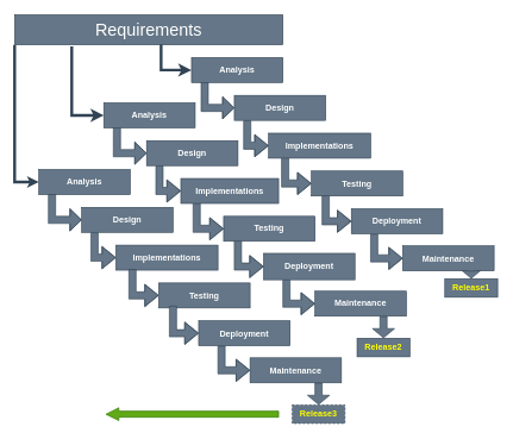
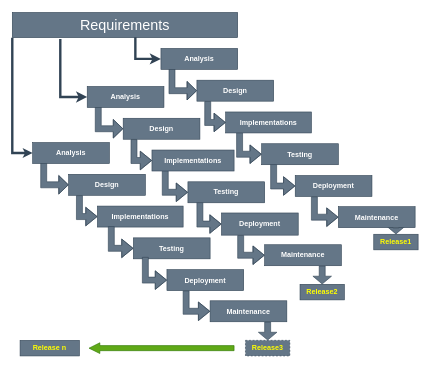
  <mxCell id="0" />
  <mxCell id="1" parent="0" />
  <mxCell id="2" value="" style="edgeStyle=orthogonalEdgeStyle;rounded=0;orthogonalLoop=1;jettySize=auto;html=1;entryX=0;entryY=0.5;entryDx=0;entryDy=0;strokeWidth=4;exitX=0.546;exitY=0.948;exitDx=0;exitDy=0;exitPerimeter=0;fillColor=#647687;strokeColor=#314354;" edge="1" parent="1" source="3" target="5"><mxGeometry relative="1" as="geometry"><mxPoint x="215.5" y="133" as="targetPoint" /></mxGeometry></mxCell>
  <mxCell id="3" value="&lt;font style=&quot;font-size: 24px;&quot;&gt;Requirements&lt;/font&gt;" style="rounded=0;whiteSpace=wrap;html=1;fillColor=#647687;fontColor=#ffffff;strokeColor=#314354;" vertex="1" parent="1"><mxGeometry x="20" y="20" width="376" height="42" as="geometry" /></mxCell>
  <mxCell id="4" style="edgeStyle=orthogonalEdgeStyle;rounded=0;orthogonalLoop=1;jettySize=auto;html=1;exitX=0.144;exitY=0.931;exitDx=0;exitDy=0;entryX=0;entryY=0.5;entryDx=0;entryDy=0;shape=flexArrow;fillColor=#647687;strokeColor=#314354;exitPerimeter=0;endSize=5;" edge="1" parent="1" source="5" target="7"><mxGeometry relative="1" as="geometry" /></mxCell>
  <mxCell id="5" value="&lt;b&gt;Analysis&lt;/b&gt;" style="rounded=0;whiteSpace=wrap;html=1;fillColor=#647687;fontColor=#ffffff;strokeColor=#314354;" vertex="1" parent="1"><mxGeometry x="268" y="80" width="128" height="35" as="geometry" /></mxCell>
  <mxCell id="6" style="edgeStyle=orthogonalEdgeStyle;rounded=0;orthogonalLoop=1;jettySize=auto;html=1;exitX=0.141;exitY=1;exitDx=0;exitDy=0;entryX=0;entryY=0.5;entryDx=0;entryDy=0;exitPerimeter=0;strokeWidth=1;shape=flexArrow;fillColor=#647687;strokeColor=#314354;" edge="1" parent="1" source="7" target="9"><mxGeometry relative="1" as="geometry" /></mxCell>
  <mxCell id="7" value="&lt;b&gt;Design&lt;/b&gt;" style="rounded=0;whiteSpace=wrap;html=1;fillColor=#647687;fontColor=#ffffff;strokeColor=#314354;" vertex="1" parent="1"><mxGeometry x="328" y="133" width="128" height="35" as="geometry" /></mxCell>
  <mxCell id="8" style="edgeStyle=orthogonalEdgeStyle;rounded=0;orthogonalLoop=1;jettySize=auto;html=1;exitX=0.162;exitY=0.966;exitDx=0;exitDy=0;entryX=0;entryY=0.5;entryDx=0;entryDy=0;exitPerimeter=0;shape=flexArrow;fillColor=#647687;strokeColor=#314354;" edge="1" parent="1" source="9" target="11"><mxGeometry relative="1" as="geometry" /></mxCell>
  <mxCell id="9" value="&lt;b&gt;Implementations&lt;/b&gt;" style="rounded=0;whiteSpace=wrap;html=1;fillColor=#647687;fontColor=#ffffff;strokeColor=#314354;" vertex="1" parent="1"><mxGeometry x="376" y="186" width="143" height="35" as="geometry" /></mxCell>
  <mxCell id="10" style="edgeStyle=orthogonalEdgeStyle;rounded=0;orthogonalLoop=1;jettySize=auto;html=1;exitX=0.156;exitY=0.914;exitDx=0;exitDy=0;entryX=0;entryY=0.5;entryDx=0;entryDy=0;exitPerimeter=0;shape=flexArrow;fillColor=#647687;strokeColor=#314354;" edge="1" parent="1" source="11" target="13"><mxGeometry relative="1" as="geometry" /></mxCell>
  <mxCell id="11" value="&lt;b&gt;Testing&lt;/b&gt;" style="rounded=0;whiteSpace=wrap;html=1;fillColor=#647687;fontColor=#ffffff;strokeColor=#314354;" vertex="1" parent="1"><mxGeometry x="436" y="239" width="128" height="35" as="geometry" /></mxCell>
  <mxCell id="12" style="edgeStyle=orthogonalEdgeStyle;rounded=0;orthogonalLoop=1;jettySize=auto;html=1;exitX=0.25;exitY=1;exitDx=0;exitDy=0;entryX=0;entryY=0.5;entryDx=0;entryDy=0;shape=flexArrow;fillColor=#647687;strokeColor=#314354;" edge="1" parent="1" source="13" target="15"><mxGeometry relative="1" as="geometry" /></mxCell>
  <mxCell id="13" value="&lt;b&gt;Deployment&lt;/b&gt;" style="rounded=0;whiteSpace=wrap;html=1;fillColor=#647687;fontColor=#ffffff;strokeColor=#314354;" vertex="1" parent="1"><mxGeometry x="492" y="292" width="128" height="35" as="geometry" /></mxCell>
  <mxCell id="14" style="edgeStyle=orthogonalEdgeStyle;rounded=0;orthogonalLoop=1;jettySize=auto;html=1;exitX=0.75;exitY=1;exitDx=0;exitDy=0;entryX=0.5;entryY=0;entryDx=0;entryDy=0;shape=flexArrow;fillColor=#647687;strokeColor=#314354;endSize=4;" edge="1" parent="1" source="15" target="16"><mxGeometry relative="1" as="geometry" /></mxCell>
  <mxCell id="15" value="&lt;b&gt;Maintenance&lt;/b&gt;" style="rounded=0;whiteSpace=wrap;html=1;fillColor=#647687;fontColor=#ffffff;strokeColor=#314354;" vertex="1" parent="1"><mxGeometry x="564" y="344" width="128" height="35" as="geometry" /></mxCell>
  <mxCell id="16" value="&lt;b&gt;&lt;font style=&quot;color: rgb(255, 255, 0);&quot;&gt;Release1&lt;/font&gt;&lt;/b&gt;" style="rounded=0;whiteSpace=wrap;html=1;fillColor=#647687;fontColor=#ffffff;strokeColor=#314354;" vertex="1" parent="1"><mxGeometry x="623" y="390" width="74" height="26" as="geometry" /></mxCell>
  <mxCell id="17" value="" style="edgeStyle=orthogonalEdgeStyle;rounded=0;orthogonalLoop=1;jettySize=auto;html=1;entryX=0;entryY=0.5;entryDx=0;entryDy=0;strokeWidth=4;fillColor=#647687;strokeColor=#314354;exitX=0.213;exitY=1.052;exitDx=0;exitDy=0;exitPerimeter=0;" edge="1" target="19" parent="1" source="3"><mxGeometry relative="1" as="geometry"><mxPoint x="125" y="62" as="sourcePoint" /><mxPoint x="146.5" y="280" as="targetPoint" /><Array as="points"><mxPoint x="100" y="161" /></Array></mxGeometry></mxCell>
  <mxCell id="18" style="edgeStyle=orthogonalEdgeStyle;rounded=0;orthogonalLoop=1;jettySize=auto;html=1;exitX=0.144;exitY=0.931;exitDx=0;exitDy=0;entryX=0;entryY=0.5;entryDx=0;entryDy=0;shape=flexArrow;fillColor=#647687;strokeColor=#314354;exitPerimeter=0;endSize=5;" edge="1" source="19" target="21" parent="1"><mxGeometry relative="1" as="geometry" /></mxCell>
  <mxCell id="19" value="&lt;b&gt;Analysis&lt;/b&gt;" style="rounded=0;whiteSpace=wrap;html=1;fillColor=#647687;fontColor=#ffffff;strokeColor=#314354;" vertex="1" parent="1"><mxGeometry x="145" y="143.5" width="128" height="35" as="geometry" /></mxCell>
  <mxCell id="20" style="edgeStyle=orthogonalEdgeStyle;rounded=0;orthogonalLoop=1;jettySize=auto;html=1;exitX=0.141;exitY=1;exitDx=0;exitDy=0;entryX=0;entryY=0.5;entryDx=0;entryDy=0;exitPerimeter=0;strokeWidth=1;shape=flexArrow;fillColor=#647687;strokeColor=#314354;" edge="1" source="21" target="23" parent="1"><mxGeometry relative="1" as="geometry" /></mxCell>
  <mxCell id="21" value="&lt;b&gt;Design&lt;/b&gt;" style="rounded=0;whiteSpace=wrap;html=1;fillColor=#647687;fontColor=#ffffff;strokeColor=#314354;" vertex="1" parent="1"><mxGeometry x="205" y="196.5" width="128" height="35" as="geometry" /></mxCell>
  <mxCell id="22" style="edgeStyle=orthogonalEdgeStyle;rounded=0;orthogonalLoop=1;jettySize=auto;html=1;exitX=0.162;exitY=0.966;exitDx=0;exitDy=0;entryX=0;entryY=0.5;entryDx=0;entryDy=0;exitPerimeter=0;shape=flexArrow;fillColor=#647687;strokeColor=#314354;" edge="1" source="23" target="25" parent="1"><mxGeometry relative="1" as="geometry" /></mxCell>
  <mxCell id="23" value="&lt;b&gt;Implementations&lt;/b&gt;" style="rounded=0;whiteSpace=wrap;html=1;fillColor=#647687;fontColor=#ffffff;strokeColor=#314354;" vertex="1" parent="1"><mxGeometry x="253" y="249.5" width="137" height="35" as="geometry" /></mxCell>
  <mxCell id="24" style="edgeStyle=orthogonalEdgeStyle;rounded=0;orthogonalLoop=1;jettySize=auto;html=1;exitX=0.156;exitY=0.914;exitDx=0;exitDy=0;entryX=0;entryY=0.5;entryDx=0;entryDy=0;exitPerimeter=0;shape=flexArrow;fillColor=#647687;strokeColor=#314354;" edge="1" source="25" target="27" parent="1"><mxGeometry relative="1" as="geometry" /></mxCell>
  <mxCell id="25" value="&lt;b&gt;Testing&lt;/b&gt;" style="rounded=0;whiteSpace=wrap;html=1;fillColor=#647687;fontColor=#ffffff;strokeColor=#314354;" vertex="1" parent="1"><mxGeometry x="313" y="302.5" width="128" height="35" as="geometry" /></mxCell>
  <mxCell id="26" style="edgeStyle=orthogonalEdgeStyle;rounded=0;orthogonalLoop=1;jettySize=auto;html=1;exitX=0.25;exitY=1;exitDx=0;exitDy=0;entryX=0;entryY=0.5;entryDx=0;entryDy=0;shape=flexArrow;fillColor=#647687;strokeColor=#314354;" edge="1" source="27" target="29" parent="1"><mxGeometry relative="1" as="geometry" /></mxCell>
  <mxCell id="27" value="&lt;b&gt;Deployment&lt;/b&gt;" style="rounded=0;whiteSpace=wrap;html=1;fillColor=#647687;fontColor=#ffffff;strokeColor=#314354;" vertex="1" parent="1"><mxGeometry x="369" y="354.5" width="128" height="37" as="geometry" /></mxCell>
  <mxCell id="28" style="edgeStyle=orthogonalEdgeStyle;rounded=0;orthogonalLoop=1;jettySize=auto;html=1;exitX=0.75;exitY=1;exitDx=0;exitDy=0;entryX=0.5;entryY=0;entryDx=0;entryDy=0;shape=flexArrow;fillColor=#647687;strokeColor=#314354;endSize=4;" edge="1" source="29" target="30" parent="1"><mxGeometry relative="1" as="geometry" /></mxCell>
  <mxCell id="29" value="&lt;b&gt;Maintenance&lt;/b&gt;" style="rounded=0;whiteSpace=wrap;html=1;fillColor=#647687;fontColor=#ffffff;strokeColor=#314354;" vertex="1" parent="1"><mxGeometry x="441" y="407.5" width="128" height="35" as="geometry" /></mxCell>
  <mxCell id="30" value="&lt;b&gt;&lt;font style=&quot;color: rgb(255, 255, 0);&quot;&gt;Release2&lt;/font&gt;&lt;/b&gt;" style="rounded=0;whiteSpace=wrap;html=1;fillColor=#647687;fontColor=#ffffff;strokeColor=#314354;" vertex="1" parent="1"><mxGeometry x="500" y="473.5" width="74" height="26" as="geometry" /></mxCell>
  <mxCell id="31" value="" style="edgeStyle=orthogonalEdgeStyle;rounded=0;orthogonalLoop=1;jettySize=auto;html=1;entryX=0;entryY=0.5;entryDx=0;entryDy=0;strokeWidth=4;exitX=0;exitY=1;exitDx=0;exitDy=0;fillColor=#647687;strokeColor=#314354;endSize=4;" edge="1" target="44" parent="1" source="3"><mxGeometry relative="1" as="geometry"><mxPoint x="18" y="217" as="sourcePoint" /><mxPoint x="1.5" y="290" as="targetPoint" /><Array as="points"><mxPoint x="20" y="255" /></Array></mxGeometry></mxCell>
  <mxCell id="32" style="edgeStyle=orthogonalEdgeStyle;rounded=0;orthogonalLoop=1;jettySize=auto;html=1;exitX=0.144;exitY=0.931;exitDx=0;exitDy=0;entryX=0;entryY=0.5;entryDx=0;entryDy=0;shape=flexArrow;fillColor=#647687;strokeColor=#314354;exitPerimeter=0;endSize=5;" edge="1" source="44" target="33" parent="1"><mxGeometry relative="1" as="geometry" /></mxCell>
  <mxCell id="33" value="&lt;b&gt;Design&lt;/b&gt;" style="rounded=0;whiteSpace=wrap;html=1;fillColor=#647687;fontColor=#ffffff;strokeColor=#314354;" vertex="1" parent="1"><mxGeometry x="114" y="290" width="128" height="35" as="geometry" /></mxCell>
  <mxCell id="34" style="edgeStyle=orthogonalEdgeStyle;rounded=0;orthogonalLoop=1;jettySize=auto;html=1;exitX=0.141;exitY=1;exitDx=0;exitDy=0;entryX=0;entryY=0.5;entryDx=0;entryDy=0;exitPerimeter=0;strokeWidth=1;shape=flexArrow;fillColor=#647687;strokeColor=#314354;" edge="1" source="33" target="35" parent="1"><mxGeometry relative="1" as="geometry" /></mxCell>
  <mxCell id="35" value="&lt;b&gt;Implementations&lt;/b&gt;" style="rounded=0;whiteSpace=wrap;html=1;fillColor=#647687;fontColor=#ffffff;strokeColor=#314354;" vertex="1" parent="1"><mxGeometry x="162" y="343" width="143" height="35" as="geometry" /></mxCell>
  <mxCell id="36" style="edgeStyle=orthogonalEdgeStyle;rounded=0;orthogonalLoop=1;jettySize=auto;html=1;exitX=0.162;exitY=0.966;exitDx=0;exitDy=0;entryX=0;entryY=0.5;entryDx=0;entryDy=0;exitPerimeter=0;shape=flexArrow;fillColor=#647687;strokeColor=#314354;" edge="1" source="35" target="37" parent="1"><mxGeometry relative="1" as="geometry" /></mxCell>
  <mxCell id="37" value="&lt;b&gt;Testing&lt;/b&gt;" style="rounded=0;whiteSpace=wrap;html=1;fillColor=#647687;fontColor=#ffffff;strokeColor=#314354;" vertex="1" parent="1"><mxGeometry x="222" y="396" width="128" height="35" as="geometry" /></mxCell>
  <mxCell id="38" style="edgeStyle=orthogonalEdgeStyle;rounded=0;orthogonalLoop=1;jettySize=auto;html=1;exitX=0.156;exitY=0.914;exitDx=0;exitDy=0;entryX=0;entryY=0.5;entryDx=0;entryDy=0;exitPerimeter=0;shape=flexArrow;fillColor=#647687;strokeColor=#314354;" edge="1" source="37" target="39" parent="1"><mxGeometry relative="1" as="geometry" /></mxCell>
  <mxCell id="39" value="&lt;b&gt;Deployment&lt;/b&gt;" style="rounded=0;whiteSpace=wrap;html=1;fillColor=#647687;fontColor=#ffffff;strokeColor=#314354;" vertex="1" parent="1"><mxGeometry x="278" y="449" width="128" height="35" as="geometry" /></mxCell>
  <mxCell id="40" style="edgeStyle=orthogonalEdgeStyle;rounded=0;orthogonalLoop=1;jettySize=auto;html=1;exitX=0.25;exitY=1;exitDx=0;exitDy=0;entryX=0;entryY=0.5;entryDx=0;entryDy=0;shape=flexArrow;fillColor=#647687;strokeColor=#314354;" edge="1" source="39" target="41" parent="1"><mxGeometry relative="1" as="geometry" /></mxCell>
  <mxCell id="41" value="&lt;b&gt;Maintenance&lt;/b&gt;" style="rounded=0;whiteSpace=wrap;html=1;fillColor=#647687;fontColor=#ffffff;strokeColor=#314354;" vertex="1" parent="1"><mxGeometry x="350" y="501" width="128" height="35" as="geometry" /></mxCell>
  <mxCell id="42" value="&lt;b&gt;&lt;font style=&quot;color: rgb(255, 255, 0);&quot;&gt;Release3&lt;/font&gt;&lt;/b&gt;" style="rounded=0;whiteSpace=wrap;html=1;fillColor=#647687;fontColor=#ffffff;strokeColor=#314354;dashed=1;" vertex="1" parent="1"><mxGeometry x="409" y="567" width="74" height="26" as="geometry" /></mxCell>
  <mxCell id="43" style="edgeStyle=orthogonalEdgeStyle;rounded=0;orthogonalLoop=1;jettySize=auto;html=1;exitX=0.75;exitY=1;exitDx=0;exitDy=0;entryX=0.5;entryY=0;entryDx=0;entryDy=0;shape=flexArrow;fillColor=#647687;strokeColor=#314354;endSize=4;" edge="1" source="41" target="42" parent="1"><mxGeometry relative="1" as="geometry" /></mxCell>
  <mxCell id="44" value="&lt;b&gt;Analysis&lt;/b&gt;" style="rounded=0;whiteSpace=wrap;html=1;fillColor=#647687;fontColor=#ffffff;strokeColor=#314354;" vertex="1" parent="1"><mxGeometry x="54" y="237" width="128" height="35" as="geometry" /></mxCell>
  <mxCell id="45" value="" style="html=1;shadow=0;dashed=0;align=center;verticalAlign=middle;shape=mxgraph.arrows2.arrow;dy=0.53;dx=18.07;flipH=1;notch=0;fillColor=#60a917;fontColor=#ffffff;strokeColor=#2D7600;" vertex="1" parent="1"><mxGeometry x="148" y="571" width="242" height="18" as="geometry" /></mxCell>
+ <mxCell id="46" value="&lt;b&gt;&lt;font style=&quot;color: rgb(255, 255, 0);&quot;&gt;Release n&lt;/font&gt;&lt;/b&gt;" style="rounded=0;whiteSpace=wrap;html=1;fillColor=#647687;fontColor=#ffffff;strokeColor=#314354;" vertex="1" parent="1"><mxGeometry x="33" y="567" width="99" height="26" as="geometry" /></mxCell>
